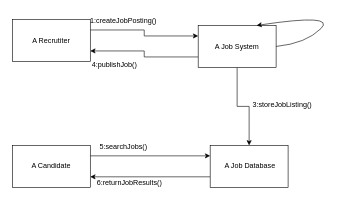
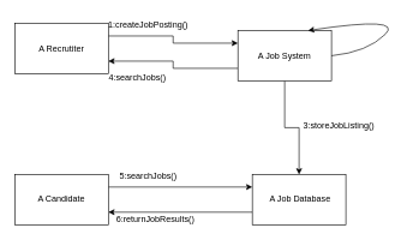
  <mxCell id="0" />
  <mxCell id="1" parent="0" />
  <mxCell id="2" style="edgeStyle=orthogonalEdgeStyle;rounded=0;orthogonalLoop=1;jettySize=auto;html=1;exitX=1;exitY=0.25;exitDx=0;exitDy=0;entryX=0;entryY=0.25;entryDx=0;entryDy=0;" edge="1" parent="1" source="3" target="6"><mxGeometry relative="1" as="geometry" /></mxCell>
  <mxCell id="3" value="A Recrutiter" style="html=1;whiteSpace=wrap;" vertex="1" parent="1"><mxGeometry x="20" y="32" width="130" height="70" as="geometry" /></mxCell>
  <mxCell id="4" style="edgeStyle=orthogonalEdgeStyle;rounded=0;orthogonalLoop=1;jettySize=auto;html=1;exitX=0.5;exitY=1;exitDx=0;exitDy=0;entryX=0.5;entryY=0;entryDx=0;entryDy=0;" edge="1" parent="1" source="6" target="8"><mxGeometry relative="1" as="geometry" /></mxCell>
  <mxCell id="5" style="edgeStyle=orthogonalEdgeStyle;rounded=0;orthogonalLoop=1;jettySize=auto;html=1;exitX=0;exitY=0.75;exitDx=0;exitDy=0;entryX=1;entryY=0.75;entryDx=0;entryDy=0;" edge="1" parent="1" source="6" target="3"><mxGeometry relative="1" as="geometry" /></mxCell>
  <mxCell id="6" value="A Job System" style="html=1;whiteSpace=wrap;" vertex="1" parent="1"><mxGeometry x="330" y="42" width="130" height="70" as="geometry" /></mxCell>
  <mxCell id="7" style="edgeStyle=orthogonalEdgeStyle;rounded=0;orthogonalLoop=1;jettySize=auto;html=1;exitX=0;exitY=0.75;exitDx=0;exitDy=0;entryX=1;entryY=0.75;entryDx=0;entryDy=0;" edge="1" parent="1" source="8" target="10"><mxGeometry relative="1" as="geometry" /></mxCell>
  <mxCell id="8" value="&amp;nbsp;A Job Database" style="html=1;whiteSpace=wrap;" vertex="1" parent="1"><mxGeometry x="350" y="242" width="130" height="70" as="geometry" /></mxCell>
  <mxCell id="9" style="edgeStyle=orthogonalEdgeStyle;rounded=0;orthogonalLoop=1;jettySize=auto;html=1;exitX=1;exitY=0.25;exitDx=0;exitDy=0;entryX=0;entryY=0.25;entryDx=0;entryDy=0;" edge="1" parent="1" source="10" target="8"><mxGeometry relative="1" as="geometry" /></mxCell>
  <mxCell id="10" value="A Candidate" style="html=1;whiteSpace=wrap;" vertex="1" parent="1"><mxGeometry x="20" y="242" width="130" height="70" as="geometry" /></mxCell>
  <mxCell id="11" value="1:createJobPosting()" style="text;html=1;align=center;verticalAlign=middle;resizable=0;points=[];autosize=1;strokeColor=none;fillColor=none;" vertex="1" parent="1"><mxGeometry x="140" y="20" width="130" height="30" as="geometry" /></mxCell>
  <mxCell id="12" value="" style="curved=1;endArrow=classic;html=1;rounded=0;entryX=0.75;entryY=0;entryDx=0;entryDy=0;exitX=1;exitY=0.5;exitDx=0;exitDy=0;" edge="1" parent="1" source="6" target="6"><mxGeometry width="50" height="50" relative="1" as="geometry"><mxPoint x="480" y="62" as="sourcePoint" /><mxPoint x="470" y="22" as="targetPoint" /><Array as="points"><mxPoint x="510" y="72" /><mxPoint x="560" y="22" /></Array></mxGeometry></mxCell>
  <mxCell id="13" value="3:storeJobListing()" style="text;html=1;align=center;verticalAlign=middle;resizable=0;points=[];autosize=1;strokeColor=none;fillColor=none;" vertex="1" parent="1"><mxGeometry x="410" y="160" width="120" height="30" as="geometry" /></mxCell>
- <mxCell id="14" value="4:publishJob()" style="text;html=1;align=center;verticalAlign=middle;resizable=0;points=[];autosize=1;strokeColor=none;fillColor=none;" vertex="1" parent="1"><mxGeometry x="140" y="92" width="100" height="30" as="geometry" /></mxCell>
+ <mxCell id="14" value="4:searchJobs()" style="text;html=1;align=center;verticalAlign=middle;resizable=0;points=[];autosize=1;strokeColor=none;fillColor=none;" vertex="1" parent="1"><mxGeometry x="140" y="92" width="100" height="30" as="geometry" /></mxCell>
  <mxCell id="15" value="5:searchJobs()" style="text;html=1;align=center;verticalAlign=middle;resizable=0;points=[];autosize=1;strokeColor=none;fillColor=none;" vertex="1" parent="1"><mxGeometry x="155" y="230" width="100" height="30" as="geometry" /></mxCell>
  <mxCell id="16" value="6:returnJobResults()" style="text;html=1;align=center;verticalAlign=middle;resizable=0;points=[];autosize=1;strokeColor=none;fillColor=none;" vertex="1" parent="1"><mxGeometry x="150" y="290" width="130" height="30" as="geometry" /></mxCell>
